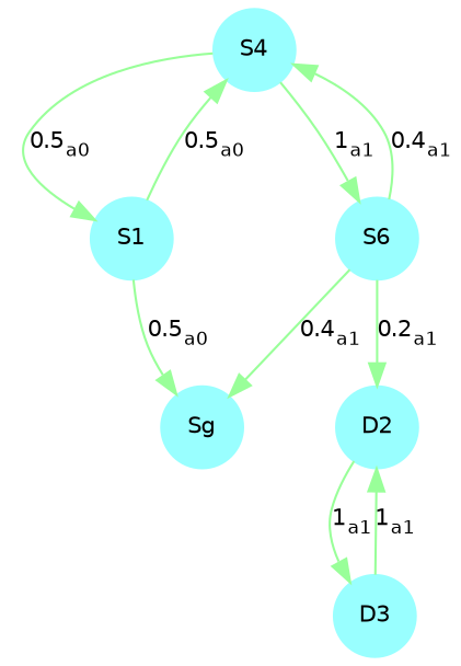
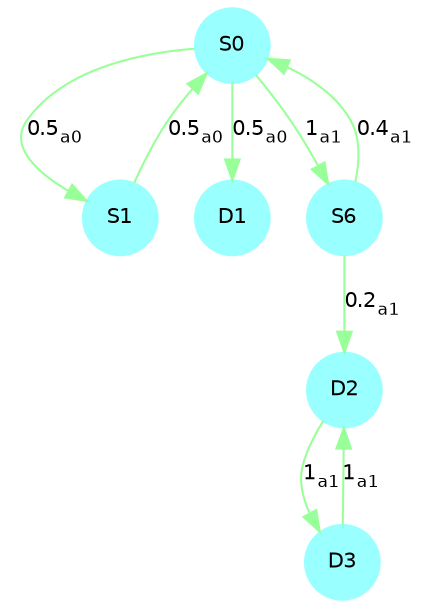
  digraph {
    node [color="#99FFFF" fillcolor="#99FFFF" fontname=Helvetica fontsize=10 shape=circle style=filled]
    edge [color="#99FF99	" fontname=Helvetica fontsize=10]
-   n1 [label=S4]
+   n1 [label=S0]
    n2 [label=S1]
+   n3 [label=D1]
    n4 [label=S6]
-   n5 [label=Sg]
    n6 [label=D2]
    n7 [label=D3]
    n1 -> n2 [label=<0.5<SUB>a0</SUB>>]
+   n1 -> n3 [label=<0.5<SUB>a0</SUB>>]
    n1 -> n4 [label=<1<SUB>a1</SUB>>]
    n2 -> n1 [label=<0.5<SUB>a0</SUB>>]
-   n2 -> n5 [label=<0.5<SUB>a0</SUB>>]
    n4 -> n1 [label=<0.4<SUB>a1</SUB>>]
-   n4 -> n5 [label=<0.4<SUB>a1</SUB>>]
    n4 -> n6 [label=<0.2<SUB>a1</SUB>>]
    n6 -> n7 [label=<1<SUB>a1</SUB>>]
    n7 -> n6 [label=<1<SUB>a1</SUB>>]
  }
